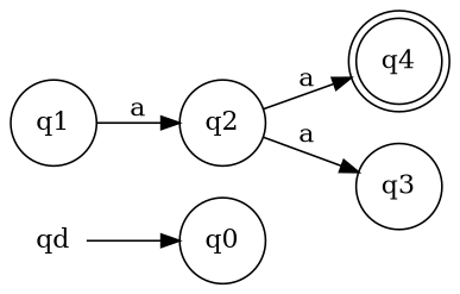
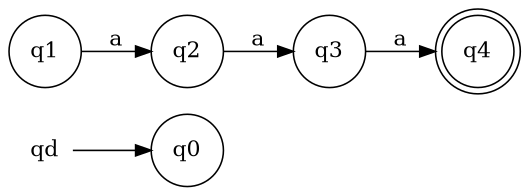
  strict digraph {
    rankdir=LR
    node [shape=circle]
    qd [height=0 shape=none width=0]
    q0 [height=0.5 width=0.5]
    q4 [height=0.5 shape=doublecircle width=0.5]
    q1 [height=0.5 width=0.5]
    q2 [height=0.5 width=0.5]
    q3 [height=0.5 width=0.5]
    qd -> q0
    q1 -> q2 [label=a]
    q2 -> q3 [label=a]
-   q2 -> q4 [label=a]
+   q3 -> q4 [label=a]
  }
